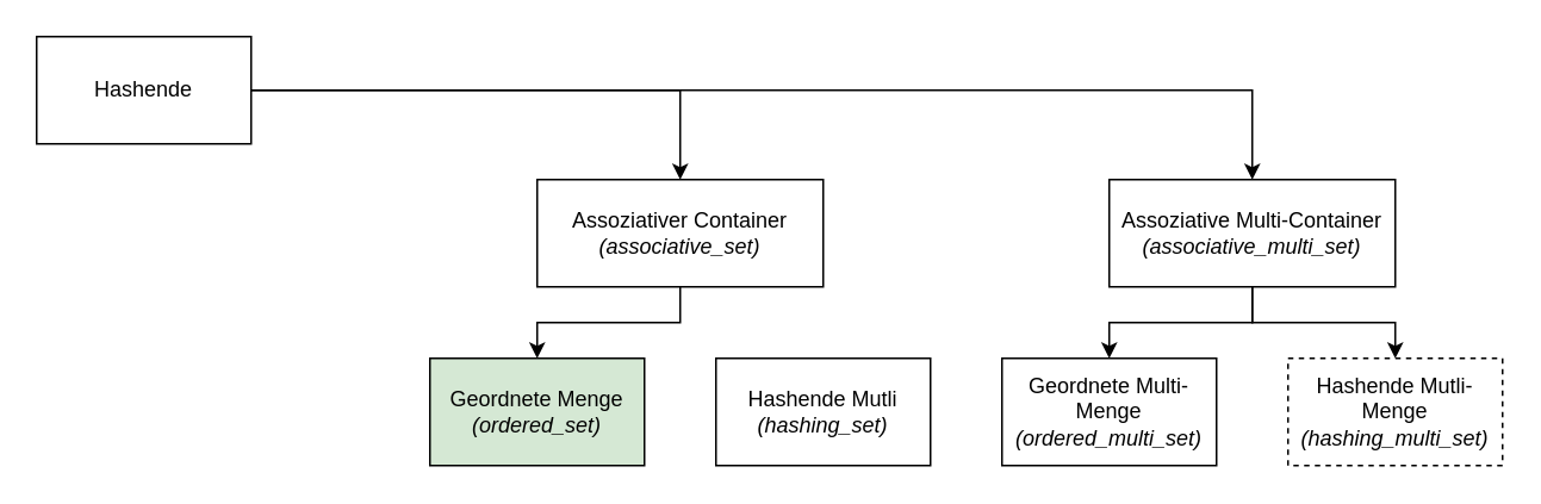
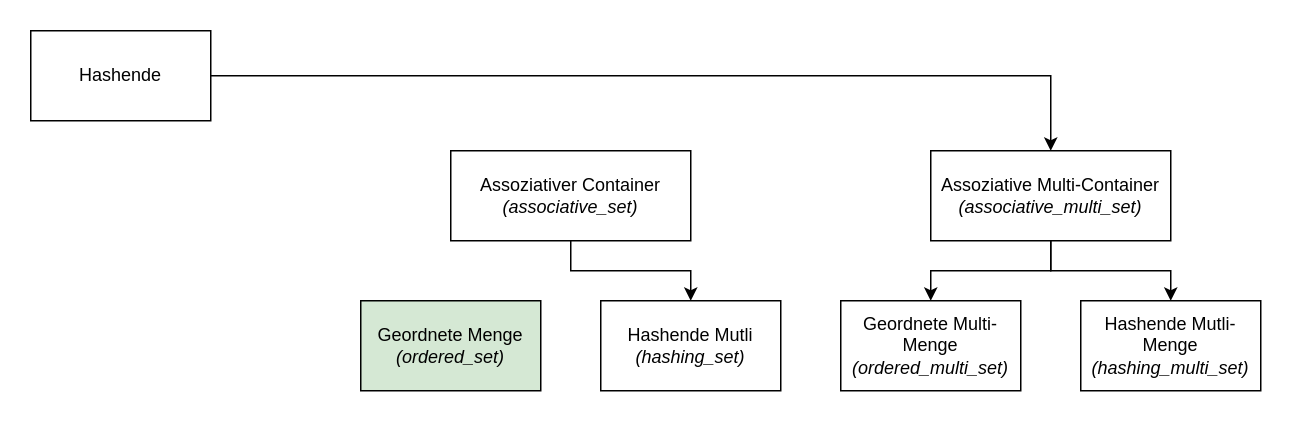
  <mxCell id="0" />
  <mxCell id="1" parent="0" />
- <mxCell id="2" style="edgeStyle=orthogonalEdgeStyle;rounded=0;orthogonalLoop=1;jettySize=auto;html=1;" edge="1" parent="1" source="4" target="7"><mxGeometry relative="1" as="geometry" /></mxCell>
  <mxCell id="3" style="edgeStyle=orthogonalEdgeStyle;rounded=0;orthogonalLoop=1;jettySize=auto;html=1;" edge="1" parent="1" source="4" target="11"><mxGeometry relative="1" as="geometry" /></mxCell>
  <mxCell id="4" value="Hashende" style="rounded=0;whiteSpace=wrap;html=1;" vertex="1" parent="1"><mxGeometry x="20" y="20" width="120" height="60" as="geometry" /></mxCell>
- <mxCell id="5" style="edgeStyle=orthogonalEdgeStyle;rounded=0;orthogonalLoop=1;jettySize=auto;html=1;entryX=0.5;entryY=0;entryDx=0;entryDy=0;" edge="1" parent="1" source="7" target="8"><mxGeometry relative="1" as="geometry" /></mxCell>
+ <mxCell id="6" style="edgeStyle=orthogonalEdgeStyle;rounded=0;orthogonalLoop=1;jettySize=auto;html=1;" edge="1" parent="1" source="7" target="12"><mxGeometry relative="1" as="geometry" /></mxCell>
  <mxCell id="7" value="Assoziativer Container&lt;br&gt;&lt;i&gt;(associative_set)&lt;/i&gt;" style="rounded=0;whiteSpace=wrap;html=1;" vertex="1" parent="1"><mxGeometry x="300" y="100" width="160" height="60" as="geometry" /></mxCell>
  <mxCell id="8" value="Geordnete Menge&lt;br&gt;&lt;i&gt;(ordered_set)&lt;/i&gt;" style="rounded=0;whiteSpace=wrap;html=1;fillColor=#d5e8d4;" vertex="1" parent="1"><mxGeometry x="240" y="200" width="120" height="60" as="geometry" /></mxCell>
  <mxCell id="9" style="edgeStyle=orthogonalEdgeStyle;rounded=0;orthogonalLoop=1;jettySize=auto;html=1;entryX=0.5;entryY=0;entryDx=0;entryDy=0;" edge="1" parent="1" source="11" target="13"><mxGeometry relative="1" as="geometry" /></mxCell>
  <mxCell id="10" style="edgeStyle=orthogonalEdgeStyle;rounded=0;orthogonalLoop=1;jettySize=auto;html=1;entryX=0.5;entryY=0;entryDx=0;entryDy=0;" edge="1" parent="1" source="11" target="14"><mxGeometry relative="1" as="geometry" /></mxCell>
  <mxCell id="11" value="Assoziative Multi-Container&lt;br&gt;&lt;i&gt;(associative_multi_set)&lt;/i&gt;" style="rounded=0;whiteSpace=wrap;html=1;" vertex="1" parent="1"><mxGeometry x="620" y="100" width="160" height="60" as="geometry" /></mxCell>
  <mxCell id="12" value="Hashende Mutli&lt;br&gt;&lt;i&gt;(hashing_set)&lt;/i&gt;" style="rounded=0;whiteSpace=wrap;html=1;" vertex="1" parent="1"><mxGeometry x="400" y="200" width="120" height="60" as="geometry" /></mxCell>
  <mxCell id="13" value="Geordnete Multi-Menge&lt;br&gt;&lt;i&gt;(ordered_multi_set)&lt;/i&gt;" style="rounded=0;whiteSpace=wrap;html=1;" vertex="1" parent="1"><mxGeometry x="560" y="200" width="120" height="60" as="geometry" /></mxCell>
- <mxCell id="14" value="Hashende Mutli-Menge&lt;br&gt;&lt;i&gt;(hashing_multi_set)&lt;/i&gt;" style="rounded=0;whiteSpace=wrap;html=1;dashed=1;" vertex="1" parent="1"><mxGeometry x="720" y="200" width="120" height="60" as="geometry" /></mxCell>
+ <mxCell id="14" value="Hashende Mutli-Menge&lt;br&gt;&lt;i&gt;(hashing_multi_set)&lt;/i&gt;" style="rounded=0;whiteSpace=wrap;html=1;" vertex="1" parent="1"><mxGeometry x="720" y="200" width="120" height="60" as="geometry" /></mxCell>
